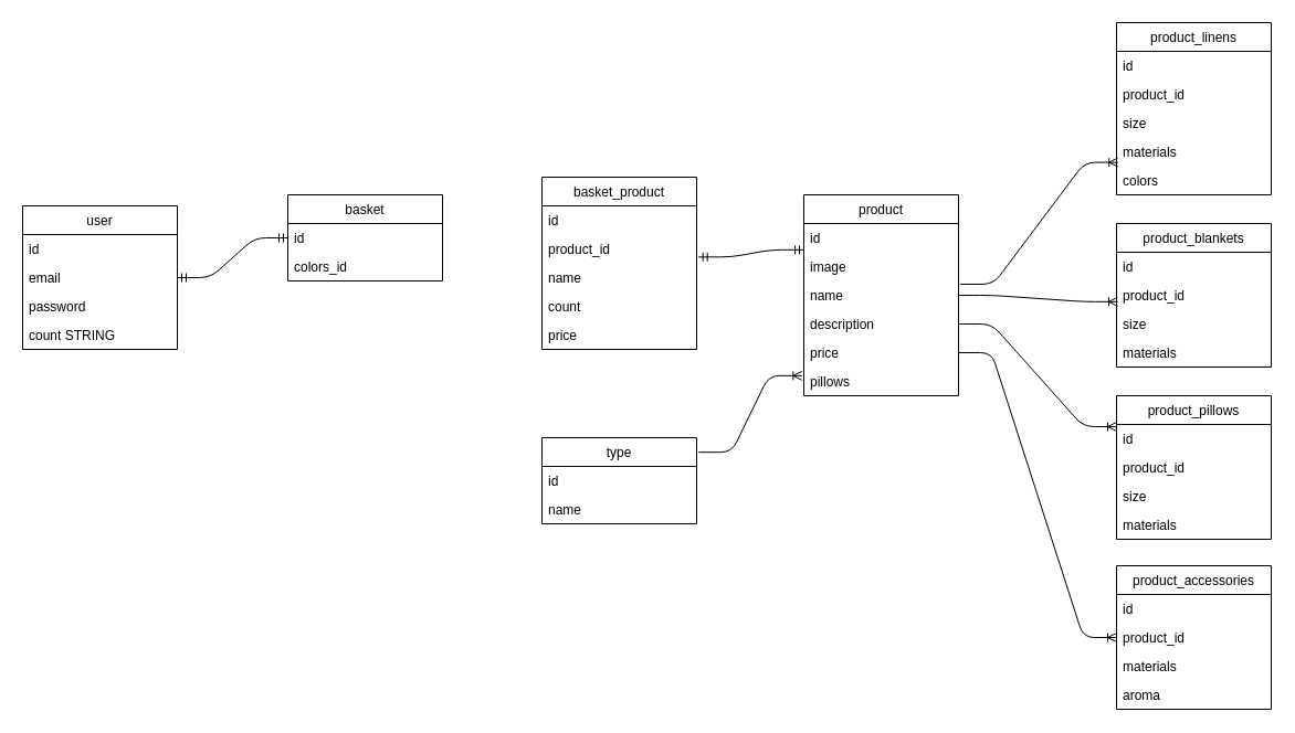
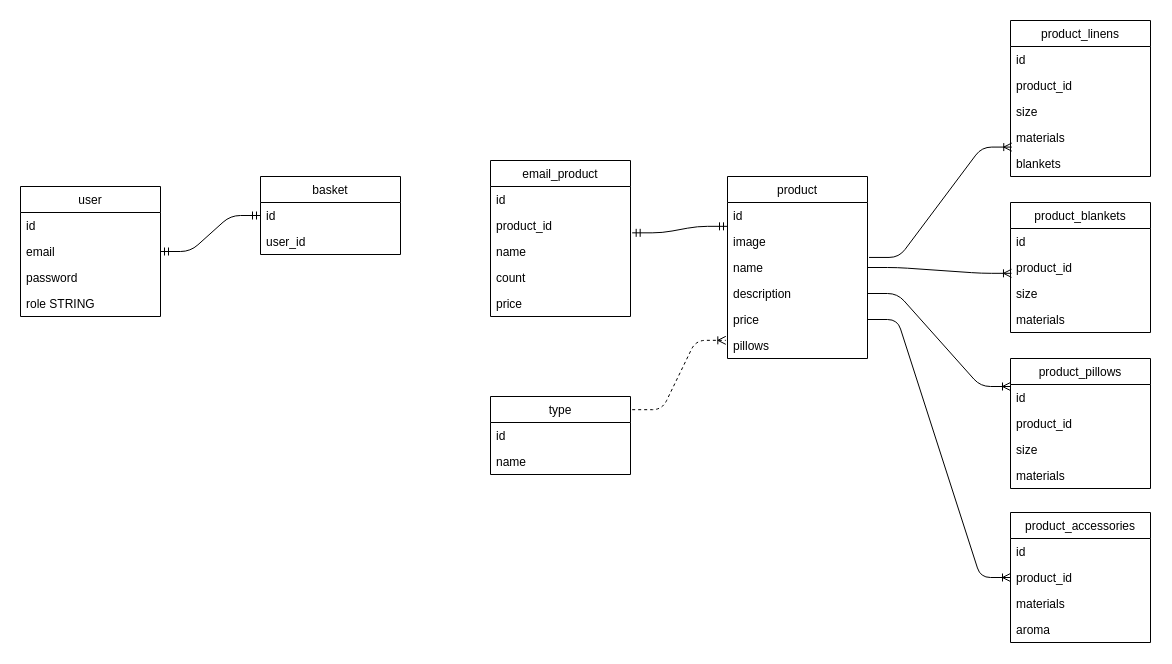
  <mxCell id="0" />
  <mxCell id="1" parent="0" />
  <mxCell id="2" value="product" style="swimlane;fontStyle=0;childLayout=stackLayout;horizontal=1;startSize=26;horizontalStack=0;resizeParent=1;resizeParentMax=0;resizeLast=0;collapsible=1;marginBottom=0;" parent="1" vertex="1"><mxGeometry x="727" y="176" width="140" height="182" as="geometry" /></mxCell>
  <mxCell id="3" value="id" style="text;strokeColor=none;fillColor=none;align=left;verticalAlign=top;spacingLeft=4;spacingRight=4;overflow=hidden;rotatable=0;points=[[0,0.5],[1,0.5]];portConstraint=eastwest;" parent="2" vertex="1"><mxGeometry y="26" width="140" height="26" as="geometry" /></mxCell>
  <mxCell id="4" value="image&#10;" style="text;strokeColor=none;fillColor=none;align=left;verticalAlign=top;spacingLeft=4;spacingRight=4;overflow=hidden;rotatable=0;points=[[0,0.5],[1,0.5]];portConstraint=eastwest;" parent="2" vertex="1"><mxGeometry y="52" width="140" height="26" as="geometry" /></mxCell>
  <mxCell id="5" value="name" style="text;strokeColor=none;fillColor=none;align=left;verticalAlign=top;spacingLeft=4;spacingRight=4;overflow=hidden;rotatable=0;points=[[0,0.5],[1,0.5]];portConstraint=eastwest;" parent="2" vertex="1"><mxGeometry y="78" width="140" height="26" as="geometry" /></mxCell>
  <mxCell id="6" value="description" style="text;strokeColor=none;fillColor=none;align=left;verticalAlign=top;spacingLeft=4;spacingRight=4;overflow=hidden;rotatable=0;points=[[0,0.5],[1,0.5]];portConstraint=eastwest;" vertex="1" parent="2"><mxGeometry y="104" width="140" height="26" as="geometry" /></mxCell>
  <mxCell id="7" value="price" style="text;strokeColor=none;fillColor=none;align=left;verticalAlign=top;spacingLeft=4;spacingRight=4;overflow=hidden;rotatable=0;points=[[0,0.5],[1,0.5]];portConstraint=eastwest;" parent="2" vertex="1"><mxGeometry y="130" width="140" height="26" as="geometry" /></mxCell>
  <mxCell id="8" value="pillows" style="text;strokeColor=none;fillColor=none;align=left;verticalAlign=top;spacingLeft=4;spacingRight=4;overflow=hidden;rotatable=0;points=[[0,0.5],[1,0.5]];portConstraint=eastwest;" parent="2" vertex="1"><mxGeometry y="156" width="140" height="26" as="geometry" /></mxCell>
- <mxCell id="9" value="basket_product" style="swimlane;fontStyle=0;childLayout=stackLayout;horizontal=1;startSize=26;horizontalStack=0;resizeParent=1;resizeParentMax=0;resizeLast=0;collapsible=1;marginBottom=0;" parent="1" vertex="1"><mxGeometry x="490" y="160" width="140" height="156" as="geometry" /></mxCell>
+ <mxCell id="9" value="email_product" style="swimlane;fontStyle=0;childLayout=stackLayout;horizontal=1;startSize=26;horizontalStack=0;resizeParent=1;resizeParentMax=0;resizeLast=0;collapsible=1;marginBottom=0;" parent="1" vertex="1"><mxGeometry x="490" y="160" width="140" height="156" as="geometry" /></mxCell>
  <mxCell id="10" value="id" style="text;strokeColor=none;fillColor=none;align=left;verticalAlign=top;spacingLeft=4;spacingRight=4;overflow=hidden;rotatable=0;points=[[0,0.5],[1,0.5]];portConstraint=eastwest;" parent="9" vertex="1"><mxGeometry y="26" width="140" height="26" as="geometry" /></mxCell>
  <mxCell id="11" value="product_id" style="text;strokeColor=none;fillColor=none;align=left;verticalAlign=top;spacingLeft=4;spacingRight=4;overflow=hidden;rotatable=0;points=[[0,0.5],[1,0.5]];portConstraint=eastwest;" parent="9" vertex="1"><mxGeometry y="52" width="140" height="26" as="geometry" /></mxCell>
  <mxCell id="12" value="name" style="text;strokeColor=none;fillColor=none;align=left;verticalAlign=top;spacingLeft=4;spacingRight=4;overflow=hidden;rotatable=0;points=[[0,0.5],[1,0.5]];portConstraint=eastwest;" parent="9" vertex="1"><mxGeometry y="78" width="140" height="26" as="geometry" /></mxCell>
  <mxCell id="13" value="count" style="text;strokeColor=none;fillColor=none;align=left;verticalAlign=top;spacingLeft=4;spacingRight=4;overflow=hidden;rotatable=0;points=[[0,0.5],[1,0.5]];portConstraint=eastwest;" parent="9" vertex="1"><mxGeometry y="104" width="140" height="26" as="geometry" /></mxCell>
  <mxCell id="14" value="price" style="text;strokeColor=none;fillColor=none;align=left;verticalAlign=top;spacingLeft=4;spacingRight=4;overflow=hidden;rotatable=0;points=[[0,0.5],[1,0.5]];portConstraint=eastwest;" parent="9" vertex="1"><mxGeometry y="130" width="140" height="26" as="geometry" /></mxCell>
  <mxCell id="15" value="" style="edgeStyle=entityRelationEdgeStyle;fontSize=12;html=1;endArrow=ERmandOne;startArrow=ERmandOne;entryX=1.012;entryY=0.782;entryDx=0;entryDy=0;entryPerimeter=0;exitX=0;exitY=-0.083;exitDx=0;exitDy=0;exitPerimeter=0;" parent="1" source="4" target="11" edge="1"><mxGeometry width="100" height="100" relative="1" as="geometry"><mxPoint x="200" y="356" as="sourcePoint" /><mxPoint x="300" y="256" as="targetPoint" /></mxGeometry></mxCell>
  <mxCell id="16" value="type" style="swimlane;fontStyle=0;childLayout=stackLayout;horizontal=1;startSize=26;horizontalStack=0;resizeParent=1;resizeParentMax=0;resizeLast=0;collapsible=1;marginBottom=0;" parent="1" vertex="1"><mxGeometry x="490" y="396" width="140" height="78" as="geometry" /></mxCell>
  <mxCell id="17" value="id" style="text;strokeColor=none;fillColor=none;align=left;verticalAlign=top;spacingLeft=4;spacingRight=4;overflow=hidden;rotatable=0;points=[[0,0.5],[1,0.5]];portConstraint=eastwest;" parent="16" vertex="1"><mxGeometry y="26" width="140" height="26" as="geometry" /></mxCell>
  <mxCell id="18" value="name" style="text;strokeColor=none;fillColor=none;align=left;verticalAlign=top;spacingLeft=4;spacingRight=4;overflow=hidden;rotatable=0;points=[[0,0.5],[1,0.5]];portConstraint=eastwest;" parent="16" vertex="1"><mxGeometry y="52" width="140" height="26" as="geometry" /></mxCell>
- <mxCell id="19" value="" style="edgeStyle=entityRelationEdgeStyle;fontSize=12;html=1;endArrow=ERoneToMany;exitX=1.012;exitY=0.169;exitDx=0;exitDy=0;exitPerimeter=0;entryX=-0.012;entryY=0.301;entryDx=0;entryDy=0;entryPerimeter=0;" parent="1" source="16" target="8" edge="1"><mxGeometry width="100" height="100" relative="1" as="geometry"><mxPoint x="430" y="456" as="sourcePoint" /><mxPoint x="660" y="256" as="targetPoint" /></mxGeometry></mxCell>
+ <mxCell id="19" value="" style="edgeStyle=entityRelationEdgeStyle;fontSize=12;html=1;endArrow=ERoneToMany;exitX=1.012;exitY=0.169;exitDx=0;exitDy=0;exitPerimeter=0;entryX=-0.012;entryY=0.301;entryDx=0;entryDy=0;entryPerimeter=0;dashed=1;" parent="1" source="16" target="8" edge="1"><mxGeometry width="100" height="100" relative="1" as="geometry"><mxPoint x="430" y="456" as="sourcePoint" /><mxPoint x="660" y="256" as="targetPoint" /></mxGeometry></mxCell>
  <mxCell id="20" value="user" style="swimlane;fontStyle=0;childLayout=stackLayout;horizontal=1;startSize=26;horizontalStack=0;resizeParent=1;resizeParentMax=0;resizeLast=0;collapsible=1;marginBottom=0;" parent="1" vertex="1"><mxGeometry x="20" y="186" width="140" height="130" as="geometry" /></mxCell>
  <mxCell id="21" value="id" style="text;strokeColor=none;fillColor=none;align=left;verticalAlign=top;spacingLeft=4;spacingRight=4;overflow=hidden;rotatable=0;points=[[0,0.5],[1,0.5]];portConstraint=eastwest;" parent="20" vertex="1"><mxGeometry y="26" width="140" height="26" as="geometry" /></mxCell>
  <mxCell id="22" value="email" style="text;strokeColor=none;fillColor=none;align=left;verticalAlign=top;spacingLeft=4;spacingRight=4;overflow=hidden;rotatable=0;points=[[0,0.5],[1,0.5]];portConstraint=eastwest;" parent="20" vertex="1"><mxGeometry y="52" width="140" height="26" as="geometry" /></mxCell>
  <mxCell id="23" value="password" style="text;strokeColor=none;fillColor=none;align=left;verticalAlign=top;spacingLeft=4;spacingRight=4;overflow=hidden;rotatable=0;points=[[0,0.5],[1,0.5]];portConstraint=eastwest;" parent="20" vertex="1"><mxGeometry y="78" width="140" height="26" as="geometry" /></mxCell>
- <mxCell id="24" value="count STRING" style="text;strokeColor=none;fillColor=none;align=left;verticalAlign=top;spacingLeft=4;spacingRight=4;overflow=hidden;rotatable=0;points=[[0,0.5],[1,0.5]];portConstraint=eastwest;" parent="20" vertex="1"><mxGeometry y="104" width="140" height="26" as="geometry" /></mxCell>
+ <mxCell id="24" value="role STRING" style="text;strokeColor=none;fillColor=none;align=left;verticalAlign=top;spacingLeft=4;spacingRight=4;overflow=hidden;rotatable=0;points=[[0,0.5],[1,0.5]];portConstraint=eastwest;" parent="20" vertex="1"><mxGeometry y="104" width="140" height="26" as="geometry" /></mxCell>
  <mxCell id="25" value="basket" style="swimlane;fontStyle=0;childLayout=stackLayout;horizontal=1;startSize=26;horizontalStack=0;resizeParent=1;resizeParentMax=0;resizeLast=0;collapsible=1;marginBottom=0;" parent="1" vertex="1"><mxGeometry x="260" y="176" width="140" height="78" as="geometry" /></mxCell>
  <mxCell id="26" value="id" style="text;strokeColor=none;fillColor=none;align=left;verticalAlign=top;spacingLeft=4;spacingRight=4;overflow=hidden;rotatable=0;points=[[0,0.5],[1,0.5]];portConstraint=eastwest;" parent="25" vertex="1"><mxGeometry y="26" width="140" height="26" as="geometry" /></mxCell>
- <mxCell id="27" value="colors_id" style="text;strokeColor=none;fillColor=none;align=left;verticalAlign=top;spacingLeft=4;spacingRight=4;overflow=hidden;rotatable=0;points=[[0,0.5],[1,0.5]];portConstraint=eastwest;" parent="25" vertex="1"><mxGeometry y="52" width="140" height="26" as="geometry" /></mxCell>
+ <mxCell id="27" value="user_id" style="text;strokeColor=none;fillColor=none;align=left;verticalAlign=top;spacingLeft=4;spacingRight=4;overflow=hidden;rotatable=0;points=[[0,0.5],[1,0.5]];portConstraint=eastwest;" parent="25" vertex="1"><mxGeometry y="52" width="140" height="26" as="geometry" /></mxCell>
  <mxCell id="28" value="" style="edgeStyle=entityRelationEdgeStyle;fontSize=12;html=1;endArrow=ERmandOne;startArrow=ERmandOne;exitX=1;exitY=0.5;exitDx=0;exitDy=0;entryX=0;entryY=0.5;entryDx=0;entryDy=0;" parent="1" source="22" target="26" edge="1"><mxGeometry width="100" height="100" relative="1" as="geometry"><mxPoint x="530" y="516" as="sourcePoint" /><mxPoint x="630" y="416" as="targetPoint" /></mxGeometry></mxCell>
  <mxCell id="29" value="product_linens" style="swimlane;fontStyle=0;childLayout=stackLayout;horizontal=1;startSize=26;horizontalStack=0;resizeParent=1;resizeParentMax=0;resizeLast=0;collapsible=1;marginBottom=0;" vertex="1" parent="1"><mxGeometry x="1010" y="20" width="140" height="156" as="geometry" /></mxCell>
  <mxCell id="30" value="id" style="text;strokeColor=none;fillColor=none;align=left;verticalAlign=top;spacingLeft=4;spacingRight=4;overflow=hidden;rotatable=0;points=[[0,0.5],[1,0.5]];portConstraint=eastwest;" vertex="1" parent="29"><mxGeometry y="26" width="140" height="26" as="geometry" /></mxCell>
  <mxCell id="31" value="product_id" style="text;strokeColor=none;fillColor=none;align=left;verticalAlign=top;spacingLeft=4;spacingRight=4;overflow=hidden;rotatable=0;points=[[0,0.5],[1,0.5]];portConstraint=eastwest;" vertex="1" parent="29"><mxGeometry y="52" width="140" height="26" as="geometry" /></mxCell>
  <mxCell id="32" value="size" style="text;strokeColor=none;fillColor=none;align=left;verticalAlign=top;spacingLeft=4;spacingRight=4;overflow=hidden;rotatable=0;points=[[0,0.5],[1,0.5]];portConstraint=eastwest;" vertex="1" parent="29"><mxGeometry y="78" width="140" height="26" as="geometry" /></mxCell>
  <mxCell id="33" value="materials" style="text;strokeColor=none;fillColor=none;align=left;verticalAlign=top;spacingLeft=4;spacingRight=4;overflow=hidden;rotatable=0;points=[[0,0.5],[1,0.5]];portConstraint=eastwest;" vertex="1" parent="29"><mxGeometry y="104" width="140" height="26" as="geometry" /></mxCell>
- <mxCell id="34" value="colors" style="text;strokeColor=none;fillColor=none;align=left;verticalAlign=top;spacingLeft=4;spacingRight=4;overflow=hidden;rotatable=0;points=[[0,0.5],[1,0.5]];portConstraint=eastwest;" vertex="1" parent="29"><mxGeometry y="130" width="140" height="26" as="geometry" /></mxCell>
+ <mxCell id="34" value="blankets" style="text;strokeColor=none;fillColor=none;align=left;verticalAlign=top;spacingLeft=4;spacingRight=4;overflow=hidden;rotatable=0;points=[[0,0.5],[1,0.5]];portConstraint=eastwest;" vertex="1" parent="29"><mxGeometry y="130" width="140" height="26" as="geometry" /></mxCell>
  <mxCell id="35" value="product_blankets" style="swimlane;fontStyle=0;childLayout=stackLayout;horizontal=1;startSize=26;horizontalStack=0;resizeParent=1;resizeParentMax=0;resizeLast=0;collapsible=1;marginBottom=0;" vertex="1" parent="1"><mxGeometry x="1010" y="202" width="140" height="130" as="geometry" /></mxCell>
  <mxCell id="36" value="id" style="text;strokeColor=none;fillColor=none;align=left;verticalAlign=top;spacingLeft=4;spacingRight=4;overflow=hidden;rotatable=0;points=[[0,0.5],[1,0.5]];portConstraint=eastwest;" vertex="1" parent="35"><mxGeometry y="26" width="140" height="26" as="geometry" /></mxCell>
  <mxCell id="37" value="product_id" style="text;strokeColor=none;fillColor=none;align=left;verticalAlign=top;spacingLeft=4;spacingRight=4;overflow=hidden;rotatable=0;points=[[0,0.5],[1,0.5]];portConstraint=eastwest;" vertex="1" parent="35"><mxGeometry y="52" width="140" height="26" as="geometry" /></mxCell>
  <mxCell id="38" value="size" style="text;strokeColor=none;fillColor=none;align=left;verticalAlign=top;spacingLeft=4;spacingRight=4;overflow=hidden;rotatable=0;points=[[0,0.5],[1,0.5]];portConstraint=eastwest;" vertex="1" parent="35"><mxGeometry y="78" width="140" height="26" as="geometry" /></mxCell>
  <mxCell id="39" value="materials" style="text;strokeColor=none;fillColor=none;align=left;verticalAlign=top;spacingLeft=4;spacingRight=4;overflow=hidden;rotatable=0;points=[[0,0.5],[1,0.5]];portConstraint=eastwest;" vertex="1" parent="35"><mxGeometry y="104" width="140" height="26" as="geometry" /></mxCell>
  <mxCell id="40" value="" style="edgeStyle=entityRelationEdgeStyle;fontSize=12;html=1;endArrow=ERoneToMany;exitX=1;exitY=0.5;exitDx=0;exitDy=0;entryX=0.007;entryY=0.724;entryDx=0;entryDy=0;entryPerimeter=0;" edge="1" parent="1" source="5" target="37"><mxGeometry width="100" height="100" relative="1" as="geometry"><mxPoint x="1000" y="386" as="sourcePoint" /><mxPoint x="1100" y="286" as="targetPoint" /></mxGeometry></mxCell>
  <mxCell id="41" value="" style="edgeStyle=entityRelationEdgeStyle;fontSize=12;html=1;endArrow=ERoneToMany;exitX=1.011;exitY=0.113;exitDx=0;exitDy=0;entryX=0.009;entryY=0.869;entryDx=0;entryDy=0;entryPerimeter=0;exitPerimeter=0;" edge="1" parent="1" source="5" target="33"><mxGeometry width="100" height="100" relative="1" as="geometry"><mxPoint x="877" y="277" as="sourcePoint" /><mxPoint x="1250.98" y="253.824" as="targetPoint" /></mxGeometry></mxCell>
  <mxCell id="42" value="product_pillows" style="swimlane;fontStyle=0;childLayout=stackLayout;horizontal=1;startSize=26;horizontalStack=0;resizeParent=1;resizeParentMax=0;resizeLast=0;collapsible=1;marginBottom=0;" vertex="1" parent="1"><mxGeometry x="1010" y="358" width="140" height="130" as="geometry" /></mxCell>
  <mxCell id="43" value="id" style="text;strokeColor=none;fillColor=none;align=left;verticalAlign=top;spacingLeft=4;spacingRight=4;overflow=hidden;rotatable=0;points=[[0,0.5],[1,0.5]];portConstraint=eastwest;" vertex="1" parent="42"><mxGeometry y="26" width="140" height="26" as="geometry" /></mxCell>
  <mxCell id="44" value="product_id" style="text;strokeColor=none;fillColor=none;align=left;verticalAlign=top;spacingLeft=4;spacingRight=4;overflow=hidden;rotatable=0;points=[[0,0.5],[1,0.5]];portConstraint=eastwest;" vertex="1" parent="42"><mxGeometry y="52" width="140" height="26" as="geometry" /></mxCell>
  <mxCell id="45" value="size" style="text;strokeColor=none;fillColor=none;align=left;verticalAlign=top;spacingLeft=4;spacingRight=4;overflow=hidden;rotatable=0;points=[[0,0.5],[1,0.5]];portConstraint=eastwest;" vertex="1" parent="42"><mxGeometry y="78" width="140" height="26" as="geometry" /></mxCell>
  <mxCell id="46" value="materials" style="text;strokeColor=none;fillColor=none;align=left;verticalAlign=top;spacingLeft=4;spacingRight=4;overflow=hidden;rotatable=0;points=[[0,0.5],[1,0.5]];portConstraint=eastwest;" vertex="1" parent="42"><mxGeometry y="104" width="140" height="26" as="geometry" /></mxCell>
  <mxCell id="47" value="" style="edgeStyle=entityRelationEdgeStyle;fontSize=12;html=1;endArrow=ERoneToMany;entryX=0;entryY=0.077;entryDx=0;entryDy=0;entryPerimeter=0;" edge="1" parent="1" source="6" target="43"><mxGeometry width="100" height="100" relative="1" as="geometry"><mxPoint x="877" y="277" as="sourcePoint" /><mxPoint x="1020.98" y="282.824" as="targetPoint" /></mxGeometry></mxCell>
  <mxCell id="48" value="product_accessories" style="swimlane;fontStyle=0;childLayout=stackLayout;horizontal=1;startSize=26;horizontalStack=0;resizeParent=1;resizeParentMax=0;resizeLast=0;collapsible=1;marginBottom=0;" vertex="1" parent="1"><mxGeometry x="1010" y="512" width="140" height="130" as="geometry" /></mxCell>
  <mxCell id="49" value="id" style="text;strokeColor=none;fillColor=none;align=left;verticalAlign=top;spacingLeft=4;spacingRight=4;overflow=hidden;rotatable=0;points=[[0,0.5],[1,0.5]];portConstraint=eastwest;" vertex="1" parent="48"><mxGeometry y="26" width="140" height="26" as="geometry" /></mxCell>
  <mxCell id="50" value="product_id" style="text;strokeColor=none;fillColor=none;align=left;verticalAlign=top;spacingLeft=4;spacingRight=4;overflow=hidden;rotatable=0;points=[[0,0.5],[1,0.5]];portConstraint=eastwest;" vertex="1" parent="48"><mxGeometry y="52" width="140" height="26" as="geometry" /></mxCell>
  <mxCell id="51" value="materials" style="text;strokeColor=none;fillColor=none;align=left;verticalAlign=top;spacingLeft=4;spacingRight=4;overflow=hidden;rotatable=0;points=[[0,0.5],[1,0.5]];portConstraint=eastwest;" vertex="1" parent="48"><mxGeometry y="78" width="140" height="26" as="geometry" /></mxCell>
  <mxCell id="52" value="aroma" style="text;strokeColor=none;fillColor=none;align=left;verticalAlign=top;spacingLeft=4;spacingRight=4;overflow=hidden;rotatable=0;points=[[0,0.5],[1,0.5]];portConstraint=eastwest;" vertex="1" parent="48"><mxGeometry y="104" width="140" height="26" as="geometry" /></mxCell>
  <mxCell id="53" value="" style="edgeStyle=entityRelationEdgeStyle;fontSize=12;html=1;endArrow=ERoneToMany;exitX=1;exitY=0.5;exitDx=0;exitDy=0;" edge="1" parent="1" source="7"><mxGeometry width="100" height="100" relative="1" as="geometry"><mxPoint x="877" y="303" as="sourcePoint" /><mxPoint x="1010" y="577" as="targetPoint" /></mxGeometry></mxCell>
